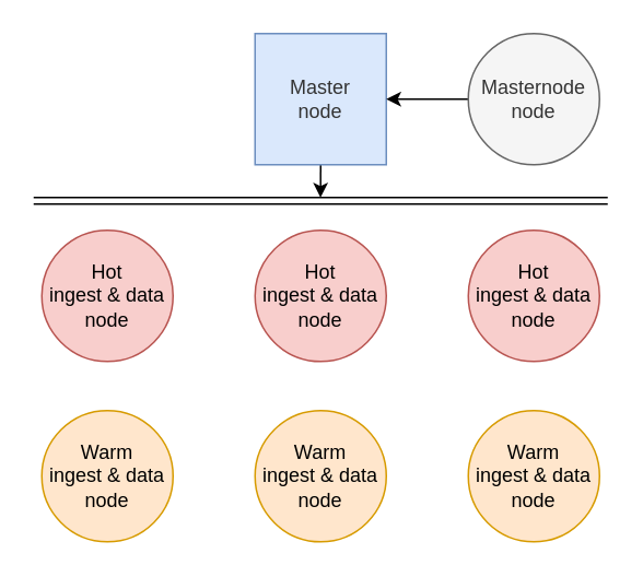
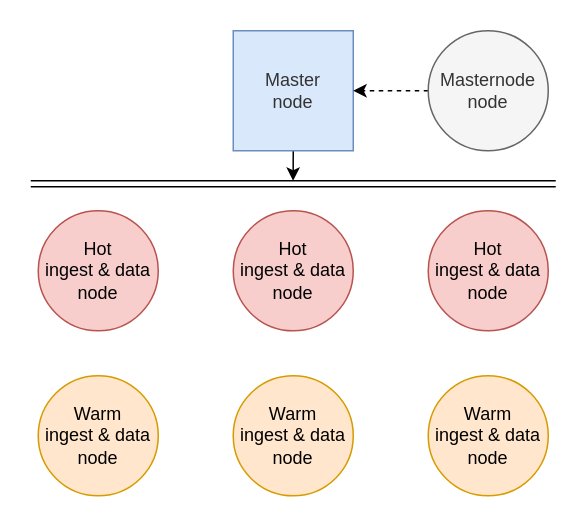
  <mxCell id="0" />
  <mxCell id="1" parent="0" />
  <mxCell id="2" value="Warm&lt;br&gt;ingest &amp;amp; data&lt;br&gt;node" style="ellipse;whiteSpace=wrap;html=1;aspect=fixed;fillColor=#ffe6cc;strokeColor=#d79b00;" vertex="1" parent="1"><mxGeometry x="155" y="250" width="80" height="80" as="geometry" /></mxCell>
  <mxCell id="3" value="Hot&lt;br&gt;ingest &amp;amp; data&lt;br&gt;node" style="ellipse;whiteSpace=wrap;html=1;aspect=fixed;fillColor=#f8cecc;strokeColor=#b85450;" vertex="1" parent="1"><mxGeometry x="25" y="140" width="80" height="80" as="geometry" /></mxCell>
  <mxCell id="4" value="Hot&lt;br&gt;ingest &amp;amp; data&lt;br&gt;node" style="ellipse;whiteSpace=wrap;html=1;aspect=fixed;fillColor=#f8cecc;strokeColor=#b85450;" vertex="1" parent="1"><mxGeometry x="285" y="140" width="80" height="80" as="geometry" /></mxCell>
  <mxCell id="5" value="Warm&lt;br&gt;ingest &amp;amp; data&lt;br&gt;node" style="ellipse;whiteSpace=wrap;html=1;aspect=fixed;fillColor=#ffe6cc;strokeColor=#d79b00;" vertex="1" parent="1"><mxGeometry x="25" y="250" width="80" height="80" as="geometry" /></mxCell>
  <mxCell id="6" value="Warm&lt;br&gt;ingest &amp;amp; data&lt;br&gt;node" style="ellipse;whiteSpace=wrap;html=1;aspect=fixed;fillColor=#ffe6cc;strokeColor=#d79b00;" vertex="1" parent="1"><mxGeometry x="285" y="250" width="80" height="80" as="geometry" /></mxCell>
  <mxCell id="7" style="edgeStyle=orthogonalEdgeStyle;curved=1;rounded=0;orthogonalLoop=1;jettySize=auto;html=1;exitX=0.5;exitY=1;exitDx=0;exitDy=0;startArrow=none;startFill=0;" edge="1" parent="1" source="8"><mxGeometry relative="1" as="geometry"><mxPoint x="194.905" y="120" as="targetPoint" /></mxGeometry></mxCell>
  <mxCell id="8" value="&lt;span style=&quot;color: rgb(51 , 51 , 51)&quot;&gt;Master&lt;/span&gt;&lt;br style=&quot;color: rgb(51 , 51 , 51)&quot;&gt;&lt;span style=&quot;color: rgb(51 , 51 , 51)&quot;&gt;node&lt;/span&gt;" style="whiteSpace=wrap;html=1;aspect=fixed;fillColor=#dae8fc;strokeColor=#6c8ebf;rounded=0;" vertex="1" parent="1"><mxGeometry x="155" y="20" width="80" height="80" as="geometry" /></mxCell>
- <mxCell id="9" style="edgeStyle=orthogonalEdgeStyle;rounded=0;orthogonalLoop=1;jettySize=auto;html=1;exitX=0;exitY=0.5;exitDx=0;exitDy=0;entryX=1;entryY=0.5;entryDx=0;entryDy=0;" edge="1" parent="1" source="10" target="8"><mxGeometry relative="1" as="geometry" /></mxCell>
+ <mxCell id="9" style="edgeStyle=orthogonalEdgeStyle;rounded=0;orthogonalLoop=1;jettySize=auto;html=1;exitX=0;exitY=0.5;exitDx=0;exitDy=0;entryX=1;entryY=0.5;entryDx=0;entryDy=0;dashed=1;" edge="1" parent="1" source="10" target="8"><mxGeometry relative="1" as="geometry" /></mxCell>
  <mxCell id="10" value="Masternode&lt;br&gt;node" style="ellipse;whiteSpace=wrap;html=1;aspect=fixed;fillColor=#f5f5f5;strokeColor=#666666;fontColor=#333333;" vertex="1" parent="1"><mxGeometry x="285" y="20" width="80" height="80" as="geometry" /></mxCell>
  <mxCell id="11" value="Hot&lt;br&gt;ingest &amp;amp; data&lt;br&gt;node" style="ellipse;whiteSpace=wrap;html=1;aspect=fixed;fillColor=#f8cecc;strokeColor=#b85450;" vertex="1" parent="1"><mxGeometry x="155" y="140" width="80" height="80" as="geometry" /></mxCell>
  <mxCell id="12" value="" style="shape=link;html=1;rounded=0;startArrow=circle;startFill=1;edgeStyle=orthogonalEdgeStyle;curved=1;" edge="1" parent="1"><mxGeometry width="100" relative="1" as="geometry"><mxPoint x="20" y="122" as="sourcePoint" /><mxPoint x="370" y="122" as="targetPoint" /></mxGeometry></mxCell>
